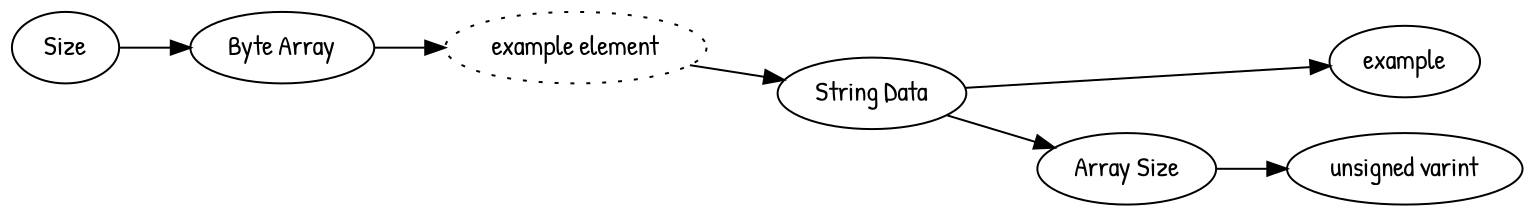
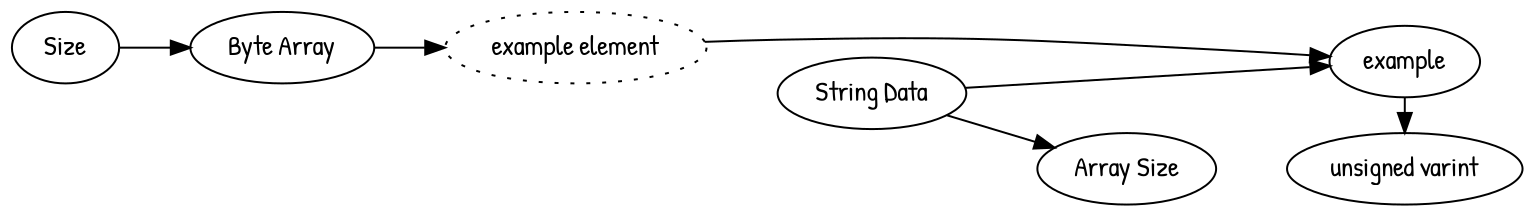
  digraph {
    fontname="Patrick Hand"
    rankdir=LR
    node [fontname="Patrick Hand"]
    edge [fontname="Patrick Hand"]
    n1 [label="unsigned varint"]
    n2 [label=example]
    n3 [label=Size]
    n4 [label="Byte Array"]
    n5 [label="example element" style=dotted]
    n6 [label="Array Size"]
    n7 [label="String Data"]
    subgraph sub_1 {
      rank=max
      n1
      n2
    }
    n3 -> n4
    n4 -> n5
-   n5 -> n7
-   n6 -> n1
+   n5 -> n2
+   n2 -> n1
    n7 -> n2
    n7 -> n6
  }
